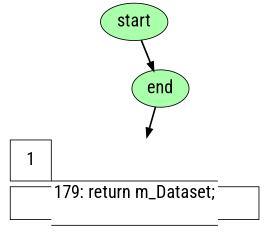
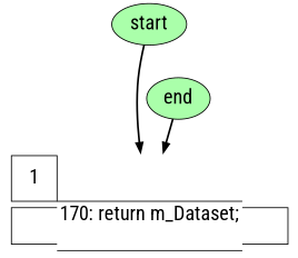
  digraph {
    fontname="Roboto Condensed"
    node [fontname="Roboto Condensed" shape=oval fillcolor="#aaffaa" fontsize=22 style=filled]
    edge [fontname="Roboto Condensed" penwidth=2]
-   n1 [label=<<FONT POINT-SIZE="22"> <TABLE BORDER="0" CELLBORDER="1" CELLSPACING="0"> <tr> <td width="50" height="50" fixedsize="true">1</td> <td width="9" height="9" fixedsize="true" style="invis"></td> <td width="9" height="9" fixedsize="true" style="invis"></td> </tr> <tr> <td width="50" height="40" fixedsize="true" sides="tlb"></td> <td width="50" height="40" fixedsize="false" sides="bt" PORT="here">179: return m_Dataset;<br align="left"/> </td> <td width="50" height="40" fixedsize="true" sides="brt"></td> </tr> </TABLE> </FONT>> shape=none fillcolor="" fontsize="" style=""]
+   n1 [label=<<FONT POINT-SIZE="22"> <TABLE BORDER="0" CELLBORDER="1" CELLSPACING="0"> <tr> <td width="50" height="50" fixedsize="true">1</td> <td width="9" height="9" fixedsize="true" style="invis"></td> <td width="9" height="9" fixedsize="true" style="invis"></td> </tr> <tr> <td width="50" height="40" fixedsize="true" sides="tlb"></td> <td width="50" height="40" fixedsize="false" sides="bt" PORT="here">170: return m_Dataset;<br align="left"/> </td> <td width="50" height="40" fixedsize="true" sides="brt"></td> </tr> </TABLE> </FONT>> shape=none fillcolor="" fontsize="" style=""]
    start
    end
-   start -> end
+   start -> n1
    end -> n1
  }
